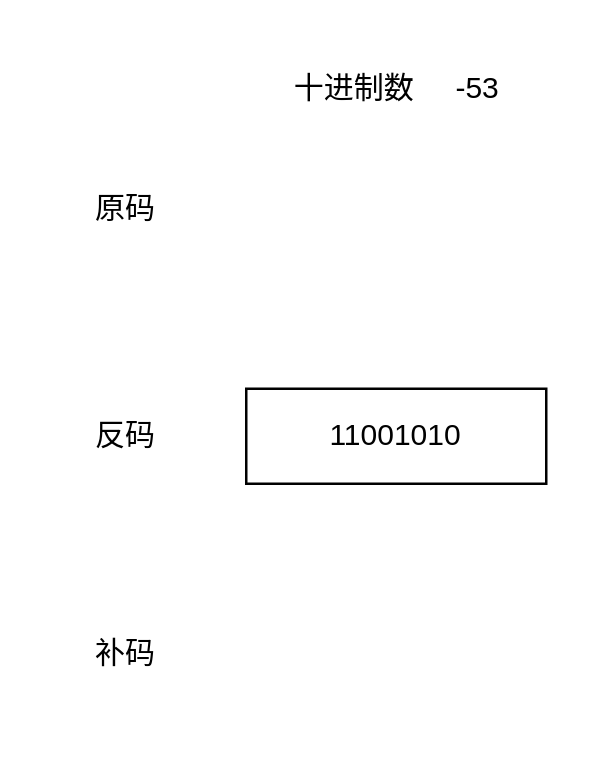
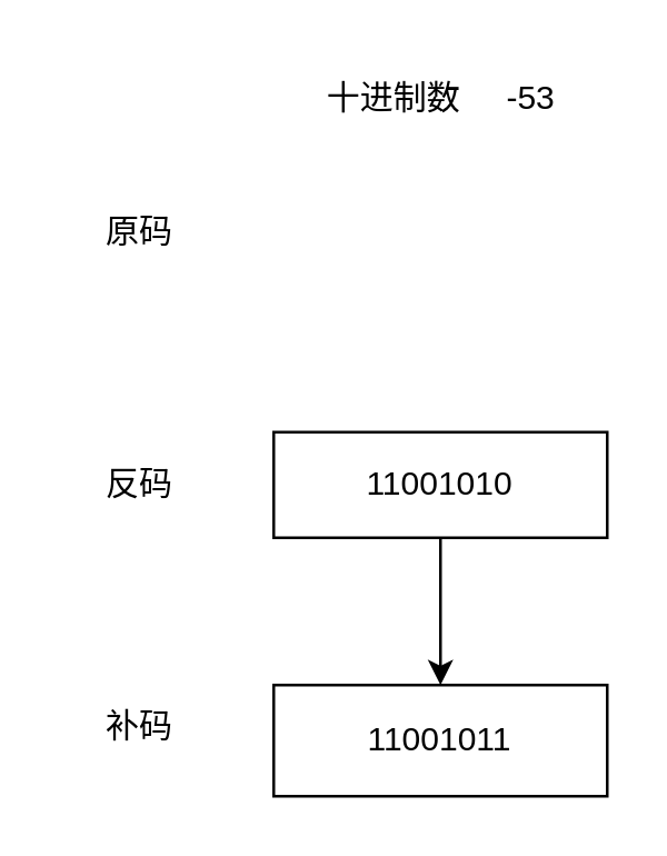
  <mxCell id="0" />
  <mxCell id="1" parent="0" />
+ <mxCell id="2" style="edgeStyle=orthogonalEdgeStyle;rounded=0;orthogonalLoop=1;jettySize=auto;html=1;exitX=0.5;exitY=1;exitDx=0;exitDy=0;" edge="1" parent="1" source="3" target="4"><mxGeometry relative="1" as="geometry" /></mxCell>
  <mxCell id="3" value="11001010" style="rounded=0;whiteSpace=wrap;html=1;" vertex="1" parent="1"><mxGeometry x="98" y="155" width="120" height="38" as="geometry" /></mxCell>
+ <mxCell id="4" value="11001011" style="rounded=0;whiteSpace=wrap;html=1;" vertex="1" parent="1"><mxGeometry x="98" y="246" width="120" height="40" as="geometry" /></mxCell>
  <mxCell id="5" value="原码" style="text;html=1;strokeColor=none;fillColor=none;align=center;verticalAlign=middle;whiteSpace=wrap;rounded=0;" vertex="1" parent="1"><mxGeometry x="20" y="68" width="60" height="30" as="geometry" /></mxCell>
  <mxCell id="6" value="反码" style="text;html=1;strokeColor=none;fillColor=none;align=center;verticalAlign=middle;whiteSpace=wrap;rounded=0;" vertex="1" parent="1"><mxGeometry x="20" y="159" width="60" height="30" as="geometry" /></mxCell>
  <mxCell id="7" value="补码" style="text;html=1;strokeColor=none;fillColor=none;align=center;verticalAlign=middle;whiteSpace=wrap;rounded=0;" vertex="1" parent="1"><mxGeometry x="20" y="246" width="60" height="30" as="geometry" /></mxCell>
  <mxCell id="8" value="十进制数&amp;nbsp; &amp;nbsp; &amp;nbsp;-53" style="text;html=1;strokeColor=none;fillColor=none;align=center;verticalAlign=middle;whiteSpace=wrap;rounded=0;" vertex="1" parent="1"><mxGeometry x="102.5" y="20" width="111" height="30" as="geometry" /></mxCell>
